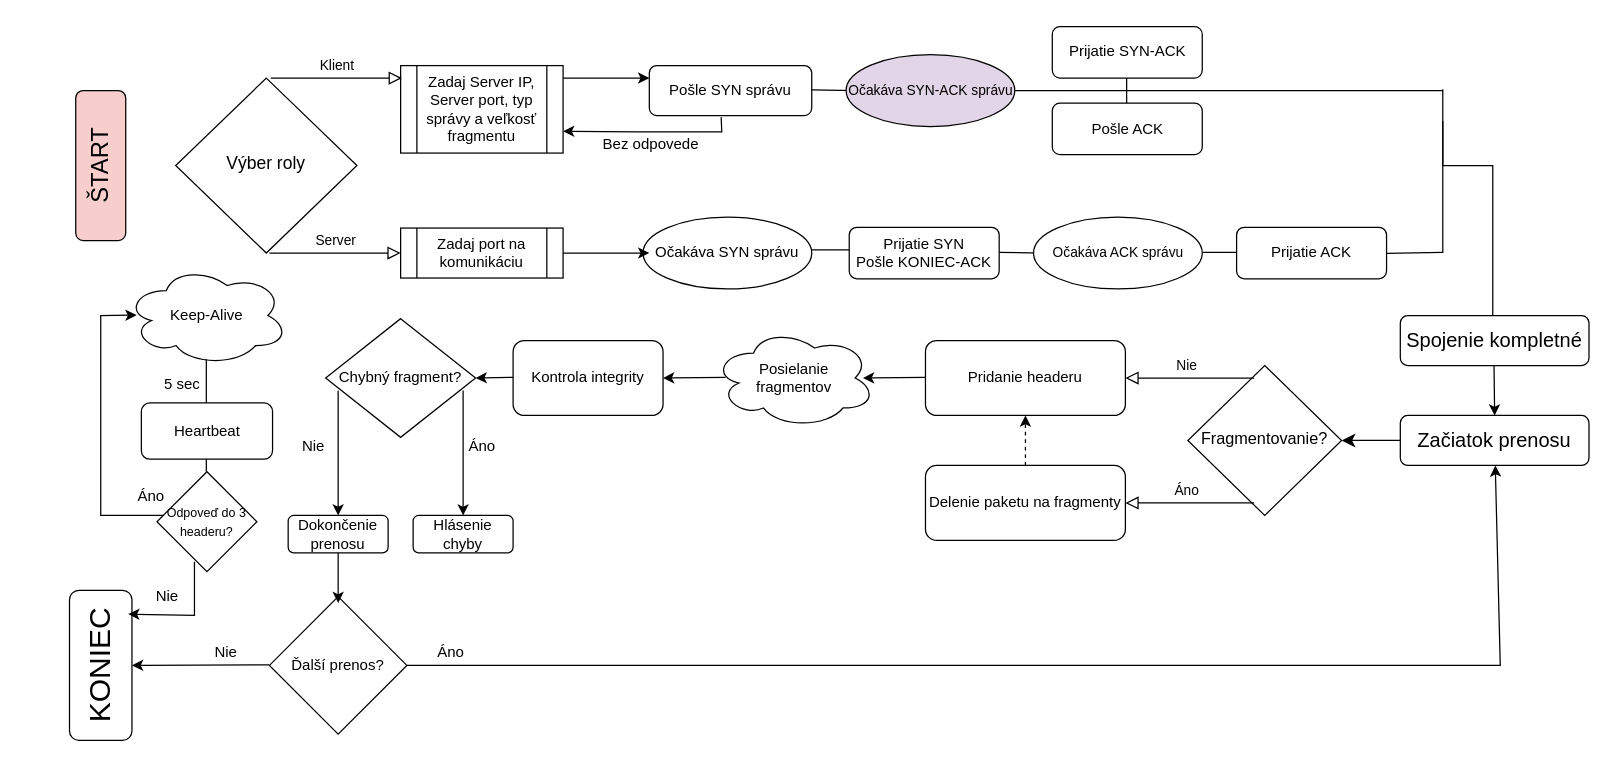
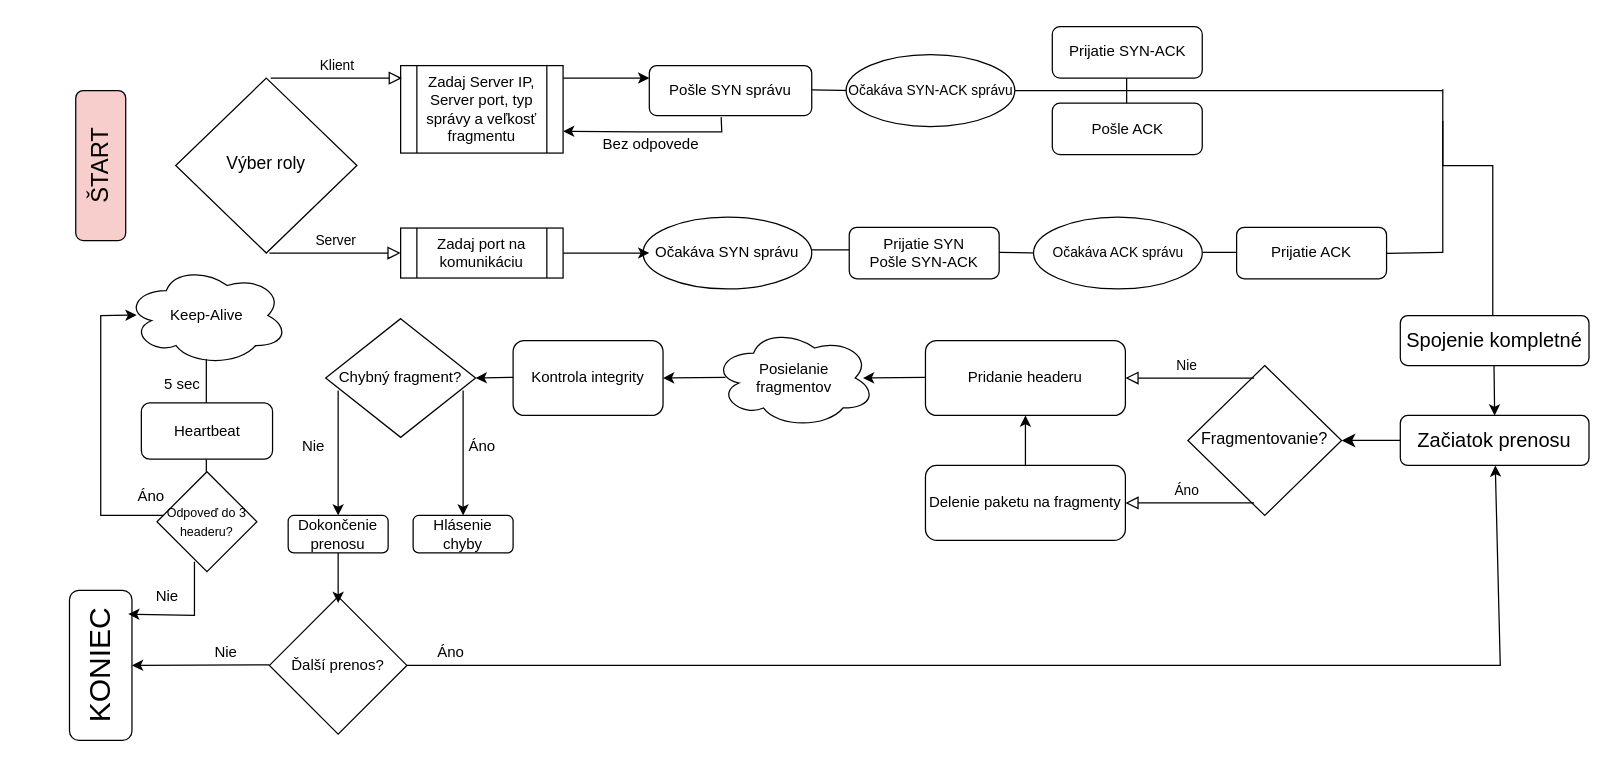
  <mxCell id="0" />
  <mxCell id="1" parent="0" />
  <mxCell id="2" value="ŠTART" style="rounded=1;whiteSpace=wrap;html=1;fontSize=19;glass=0;strokeWidth=1;shadow=0;rotation=270;fillColor=#f8cecc;" parent="1" vertex="1"><mxGeometry x="20" y="112" width="120" height="40" as="geometry" /></mxCell>
  <mxCell id="3" value="&lt;span style=&quot;font-size: 14px;&quot;&gt;Výber roly&lt;/span&gt;" style="rhombus;whiteSpace=wrap;html=1;shadow=0;fontFamily=Helvetica;fontSize=12;align=center;strokeWidth=1;spacing=6;spacingTop=-4;" parent="1" vertex="1"><mxGeometry x="140" y="62" width="145" height="140" as="geometry" /></mxCell>
  <mxCell id="4" value="Pošle SYN správu" style="rounded=1;whiteSpace=wrap;html=1;fontSize=12;glass=0;strokeWidth=1;shadow=0;" parent="1" vertex="1"><mxGeometry x="519" y="52" width="130" height="40" as="geometry" /></mxCell>
  <mxCell id="5" value="Očakáva SYN správu" style="ellipse;whiteSpace=wrap;html=1;" parent="1" vertex="1"><mxGeometry x="514" y="173.25" width="135" height="57.5" as="geometry" /></mxCell>
  <mxCell id="6" value="" style="endArrow=none;html=1;rounded=0;fontSize=12;startSize=8;endSize=8;curved=1;" parent="1" edge="1"><mxGeometry width="50" height="50" relative="1" as="geometry"><mxPoint x="649" y="71.5" as="sourcePoint" /><mxPoint x="684" y="72" as="targetPoint" /></mxGeometry></mxCell>
  <mxCell id="7" value="" style="endArrow=none;html=1;rounded=0;fontSize=12;startSize=8;endSize=8;curved=1;" parent="1" edge="1"><mxGeometry width="50" height="50" relative="1" as="geometry"><mxPoint x="649" y="199.5" as="sourcePoint" /><mxPoint x="679" y="199.5" as="targetPoint" /></mxGeometry></mxCell>
  <mxCell id="8" value="" style="endArrow=none;html=1;rounded=0;fontSize=12;startSize=8;endSize=8;curved=1;" parent="1" edge="1"><mxGeometry width="50" height="50" relative="1" as="geometry"><mxPoint x="1154" y="202" as="sourcePoint" /><mxPoint x="1154" y="71" as="targetPoint" /></mxGeometry></mxCell>
  <mxCell id="9" value="" style="edgeStyle=orthogonalEdgeStyle;rounded=0;html=1;jettySize=auto;orthogonalLoop=1;fontSize=11;endArrow=block;endFill=0;endSize=8;strokeWidth=1;shadow=0;labelBackgroundColor=none;entryX=0.528;entryY=0.25;entryDx=0;entryDy=0;entryPerimeter=0;" parent="1" target="19" edge="1"><mxGeometry y="10" relative="1" as="geometry"><mxPoint as="offset" /><mxPoint x="1154" y="96.37" as="sourcePoint" /><mxPoint x="1144" y="317" as="targetPoint" /><Array as="points"><mxPoint x="1154" y="132" /><mxPoint x="1194" y="132" /></Array></mxGeometry></mxCell>
- <mxCell id="10" value="Prijatie SYN&lt;div&gt;Pošle KONIEC-ACK&lt;/div&gt;" style="rounded=1;whiteSpace=wrap;html=1;" parent="1" vertex="1"><mxGeometry x="679" y="181.38" width="120" height="41.25" as="geometry" /></mxCell>
- <mxCell id="11" value="&lt;font style=&quot;font-size: 11px;&quot;&gt;Očakáva SYN-ACK správu&lt;/font&gt;" style="ellipse;whiteSpace=wrap;html=1;fillColor=#e1d5e7;" parent="1" vertex="1"><mxGeometry x="676.5" y="43.25" width="135" height="57.5" as="geometry" /></mxCell>
+ <mxCell id="10" value="Prijatie SYN&lt;div&gt;Pošle SYN-ACK&lt;/div&gt;" style="rounded=1;whiteSpace=wrap;html=1;" parent="1" vertex="1"><mxGeometry x="679" y="181.38" width="120" height="41.25" as="geometry" /></mxCell>
+ <mxCell id="11" value="&lt;font style=&quot;font-size: 11px;&quot;&gt;Očakáva SYN-ACK správu&lt;/font&gt;" style="ellipse;whiteSpace=wrap;html=1;" parent="1" vertex="1"><mxGeometry x="676.5" y="43.25" width="135" height="57.5" as="geometry" /></mxCell>
  <mxCell id="12" value="Prijatie SYN-ACK" style="rounded=1;whiteSpace=wrap;html=1;" parent="1" vertex="1"><mxGeometry x="841.5" y="20.75" width="120" height="41.25" as="geometry" /></mxCell>
  <mxCell id="13" value="" style="endArrow=none;html=1;rounded=0;fontSize=12;startSize=8;endSize=8;curved=1;" parent="1" edge="1"><mxGeometry width="50" height="50" relative="1" as="geometry"><mxPoint x="799" y="201.51" as="sourcePoint" /><mxPoint x="834" y="202.01" as="targetPoint" /></mxGeometry></mxCell>
  <mxCell id="14" value="&lt;font style=&quot;font-size: 11px;&quot;&gt;Očakáva ACK správu&lt;/font&gt;" style="ellipse;whiteSpace=wrap;html=1;" parent="1" vertex="1"><mxGeometry x="826.5" y="173.26" width="135" height="57.5" as="geometry" /></mxCell>
  <mxCell id="15" value="" style="endArrow=none;html=1;rounded=0;fontSize=12;startSize=8;endSize=8;curved=1;" parent="1" edge="1"><mxGeometry width="50" height="50" relative="1" as="geometry"><mxPoint x="962" y="201.51" as="sourcePoint" /><mxPoint x="994" y="201.51" as="targetPoint" /></mxGeometry></mxCell>
  <mxCell id="16" value="" style="endArrow=none;html=1;rounded=0;fontSize=12;startSize=8;endSize=8;curved=1;exitX=1;exitY=0.5;exitDx=0;exitDy=0;" parent="1" edge="1" source="11"><mxGeometry width="50" height="50" relative="1" as="geometry"><mxPoint x="1030" y="72.13" as="sourcePoint" /><mxPoint x="1154" y="72" as="targetPoint" /></mxGeometry></mxCell>
  <mxCell id="17" value="Prijatie ACK" style="rounded=1;whiteSpace=wrap;html=1;" parent="1" vertex="1"><mxGeometry x="989" y="181.38" width="120" height="41.25" as="geometry" /></mxCell>
  <mxCell id="18" value="" style="endArrow=none;html=1;rounded=0;fontSize=12;startSize=8;endSize=8;curved=1;" parent="1" edge="1"><mxGeometry width="50" height="50" relative="1" as="geometry"><mxPoint x="1109" y="202.25" as="sourcePoint" /><mxPoint x="1154" y="201.5" as="targetPoint" /></mxGeometry></mxCell>
  <mxCell id="19" value="&lt;font style=&quot;font-size: 16px;&quot;&gt;Spojenie kompletné&lt;/font&gt;" style="rounded=1;whiteSpace=wrap;html=1;" parent="1" vertex="1"><mxGeometry x="1120" y="252" width="151" height="40" as="geometry" /></mxCell>
  <mxCell id="20" value="&lt;span style=&quot;font-size: 13px;&quot;&gt;Fragmentovanie?&lt;/span&gt;" style="rhombus;whiteSpace=wrap;html=1;shadow=0;fontFamily=Helvetica;fontSize=12;align=center;strokeWidth=1;spacing=6;spacingTop=-4;" parent="1" vertex="1"><mxGeometry x="950" y="292" width="123" height="120" as="geometry" /></mxCell>
  <mxCell id="21" value="" style="endArrow=classic;html=1;rounded=0;fontSize=12;startSize=8;endSize=8;curved=1;exitX=0;exitY=0.5;exitDx=0;exitDy=0;entryX=1;entryY=0.5;entryDx=0;entryDy=0;" parent="1" edge="1" target="20" source="49"><mxGeometry width="50" height="50" relative="1" as="geometry"><mxPoint x="1109" y="341.5" as="sourcePoint" /><mxPoint x="1069" y="341.5" as="targetPoint" /></mxGeometry></mxCell>
  <mxCell id="22" value="Zadaj Server IP, Server port, typ správy a veľkosť fragmentu" style="shape=process;whiteSpace=wrap;html=1;backgroundOutline=1;" vertex="1" parent="1"><mxGeometry x="320" y="52" width="130" height="70" as="geometry" /></mxCell>
  <mxCell id="23" value="Klient" style="edgeStyle=orthogonalEdgeStyle;rounded=0;html=1;jettySize=auto;orthogonalLoop=1;fontSize=11;endArrow=block;endFill=0;endSize=8;strokeWidth=1;shadow=0;labelBackgroundColor=none;" edge="1" parent="1"><mxGeometry y="10" relative="1" as="geometry"><mxPoint as="offset" /><mxPoint x="216" y="62" as="sourcePoint" /><mxPoint x="321" y="62.01" as="targetPoint" /><Array as="points"><mxPoint x="244" y="62.01" /><mxPoint x="244" y="62.01" /></Array></mxGeometry></mxCell>
  <mxCell id="24" value="" style="endArrow=classic;html=1;rounded=0;entryX=0;entryY=0.25;entryDx=0;entryDy=0;" edge="1" parent="1" target="4"><mxGeometry width="50" height="50" relative="1" as="geometry"><mxPoint x="450" y="62" as="sourcePoint" /><mxPoint x="500" y="12" as="targetPoint" /></mxGeometry></mxCell>
  <mxCell id="25" value="Server" style="edgeStyle=orthogonalEdgeStyle;rounded=0;html=1;jettySize=auto;orthogonalLoop=1;fontSize=11;endArrow=block;endFill=0;endSize=8;strokeWidth=1;shadow=0;labelBackgroundColor=none;" edge="1" parent="1"><mxGeometry y="10" relative="1" as="geometry"><mxPoint as="offset" /><mxPoint x="215" y="202" as="sourcePoint" /><mxPoint x="320" y="202.01" as="targetPoint" /><Array as="points"><mxPoint x="243" y="202.01" /><mxPoint x="243" y="202.01" /></Array></mxGeometry></mxCell>
  <mxCell id="26" value="Zadaj port na komunikáciu" style="shape=process;whiteSpace=wrap;html=1;backgroundOutline=1;" vertex="1" parent="1"><mxGeometry x="320" y="182" width="130" height="40" as="geometry" /></mxCell>
  <mxCell id="27" value="" style="endArrow=classic;html=1;rounded=0;entryX=0;entryY=0.25;entryDx=0;entryDy=0;" edge="1" parent="1"><mxGeometry width="50" height="50" relative="1" as="geometry"><mxPoint x="450" y="202" as="sourcePoint" /><mxPoint x="519" y="202" as="targetPoint" /></mxGeometry></mxCell>
  <mxCell id="28" value="&lt;div&gt;Pošle ACK&lt;/div&gt;" style="rounded=1;whiteSpace=wrap;html=1;" vertex="1" parent="1"><mxGeometry x="841.5" y="82" width="120" height="41.25" as="geometry" /></mxCell>
  <mxCell id="29" value="" style="endArrow=none;html=1;rounded=0;" edge="1" parent="1"><mxGeometry width="50" height="50" relative="1" as="geometry"><mxPoint x="901" y="82" as="sourcePoint" /><mxPoint x="901" y="62" as="targetPoint" /></mxGeometry></mxCell>
  <mxCell id="30" value="" style="endArrow=classic;html=1;rounded=0;entryX=1;entryY=0.75;entryDx=0;entryDy=0;" edge="1" parent="1" target="22"><mxGeometry width="50" height="50" relative="1" as="geometry"><mxPoint x="576.5" y="93.25" as="sourcePoint" /><mxPoint x="510" y="93.25" as="targetPoint" /><Array as="points"><mxPoint x="577" y="105" /><mxPoint x="510" y="105" /></Array></mxGeometry></mxCell>
  <mxCell id="31" value="Bez odpovede" style="text;html=1;align=center;verticalAlign=middle;resizable=0;points=[];autosize=1;strokeColor=none;fillColor=none;" vertex="1" parent="1"><mxGeometry x="470" y="100" width="100" height="30" as="geometry" /></mxCell>
  <mxCell id="32" value="Delenie paketu na fragmenty" style="rounded=1;whiteSpace=wrap;html=1;" vertex="1" parent="1"><mxGeometry x="740" y="372" width="160" height="60" as="geometry" /></mxCell>
  <mxCell id="33" value="Posielanie&lt;div&gt;fragmentov&lt;/div&gt;" style="ellipse;shape=cloud;whiteSpace=wrap;html=1;" vertex="1" parent="1"><mxGeometry x="570" y="262" width="130" height="80" as="geometry" /></mxCell>
  <mxCell id="34" value="Nie" style="edgeStyle=orthogonalEdgeStyle;rounded=0;html=1;jettySize=auto;orthogonalLoop=1;fontSize=11;endArrow=block;endFill=0;endSize=8;strokeWidth=1;shadow=0;labelBackgroundColor=none;" edge="1" parent="1"><mxGeometry x="0.048" y="-10" relative="1" as="geometry"><mxPoint as="offset" /><mxPoint x="1003" y="302" as="sourcePoint" /><mxPoint x="900" y="302.01" as="targetPoint" /><Array as="points"><mxPoint x="977" y="302.01" /><mxPoint x="977" y="302.01" /></Array></mxGeometry></mxCell>
  <mxCell id="35" value="Áno" style="edgeStyle=orthogonalEdgeStyle;rounded=0;html=1;jettySize=auto;orthogonalLoop=1;fontSize=11;endArrow=block;endFill=0;endSize=8;strokeWidth=1;shadow=0;labelBackgroundColor=none;" edge="1" parent="1"><mxGeometry x="0.048" y="-10" relative="1" as="geometry"><mxPoint as="offset" /><mxPoint x="1003" y="402" as="sourcePoint" /><mxPoint x="900" y="402.01" as="targetPoint" /><Array as="points"><mxPoint x="977" y="402.01" /><mxPoint x="977" y="402.01" /></Array></mxGeometry></mxCell>
  <mxCell id="36" value="Pridanie headeru" style="rounded=1;whiteSpace=wrap;html=1;" vertex="1" parent="1"><mxGeometry x="740" y="272" width="160" height="60" as="geometry" /></mxCell>
- <mxCell id="37" value="" style="endArrow=classic;html=1;rounded=0;entryX=0.5;entryY=1;entryDx=0;entryDy=0;exitX=0.5;exitY=0;exitDx=0;exitDy=0;dashed=1;" edge="1" parent="1" source="32" target="36"><mxGeometry width="50" height="50" relative="1" as="geometry"><mxPoint x="811.5" y="372" as="sourcePoint" /><mxPoint x="861.5" y="322" as="targetPoint" /></mxGeometry></mxCell>
+ <mxCell id="37" value="" style="endArrow=classic;html=1;rounded=0;entryX=0.5;entryY=1;entryDx=0;entryDy=0;exitX=0.5;exitY=0;exitDx=0;exitDy=0;" edge="1" parent="1" source="32" target="36"><mxGeometry width="50" height="50" relative="1" as="geometry"><mxPoint x="811.5" y="372" as="sourcePoint" /><mxPoint x="861.5" y="322" as="targetPoint" /></mxGeometry></mxCell>
  <mxCell id="38" value="" style="endArrow=classic;html=1;rounded=0;" edge="1" parent="1"><mxGeometry width="50" height="50" relative="1" as="geometry"><mxPoint x="740" y="301.5" as="sourcePoint" /><mxPoint x="690" y="302" as="targetPoint" /></mxGeometry></mxCell>
  <mxCell id="39" value="Kontrola integrity" style="rounded=1;whiteSpace=wrap;html=1;" vertex="1" parent="1"><mxGeometry x="410" y="272" width="120" height="60" as="geometry" /></mxCell>
  <mxCell id="40" value="" style="endArrow=classic;html=1;rounded=0;" edge="1" parent="1"><mxGeometry width="50" height="50" relative="1" as="geometry"><mxPoint x="580" y="301.5" as="sourcePoint" /><mxPoint x="530" y="302" as="targetPoint" /></mxGeometry></mxCell>
  <mxCell id="41" value="Chybný fragment?" style="rhombus;whiteSpace=wrap;html=1;" vertex="1" parent="1"><mxGeometry x="260" y="254.5" width="120" height="95" as="geometry" /></mxCell>
  <mxCell id="42" value="" style="endArrow=classic;html=1;rounded=0;" edge="1" parent="1"><mxGeometry width="50" height="50" relative="1" as="geometry"><mxPoint x="410" y="301.5" as="sourcePoint" /><mxPoint x="380" y="302" as="targetPoint" /></mxGeometry></mxCell>
  <mxCell id="43" value="" style="endArrow=classic;html=1;rounded=0;" edge="1" parent="1"><mxGeometry width="50" height="50" relative="1" as="geometry"><mxPoint x="270" y="312" as="sourcePoint" /><mxPoint x="270" y="412" as="targetPoint" /></mxGeometry></mxCell>
  <mxCell id="44" value="" style="endArrow=classic;html=1;rounded=0;" edge="1" parent="1"><mxGeometry width="50" height="50" relative="1" as="geometry"><mxPoint x="370" y="312" as="sourcePoint" /><mxPoint x="370" y="412" as="targetPoint" /></mxGeometry></mxCell>
  <mxCell id="45" value="Áno" style="text;html=1;align=center;verticalAlign=middle;resizable=0;points=[];autosize=1;strokeColor=none;fillColor=none;" vertex="1" parent="1"><mxGeometry x="365" y="342" width="40" height="30" as="geometry" /></mxCell>
  <mxCell id="46" value="Nie" style="text;html=1;align=center;verticalAlign=middle;resizable=0;points=[];autosize=1;strokeColor=none;fillColor=none;" vertex="1" parent="1"><mxGeometry x="230" y="342" width="40" height="30" as="geometry" /></mxCell>
  <mxCell id="47" value="Hlásenie chyby" style="rounded=1;whiteSpace=wrap;html=1;" vertex="1" parent="1"><mxGeometry x="330" y="412" width="80" height="30" as="geometry" /></mxCell>
  <mxCell id="48" value="Dokončenie prenosu" style="rounded=1;whiteSpace=wrap;html=1;" vertex="1" parent="1"><mxGeometry x="230" y="412" width="80" height="30" as="geometry" /></mxCell>
  <mxCell id="49" value="&lt;span style=&quot;font-size: 16px;&quot;&gt;Začiatok prenosu&lt;/span&gt;" style="rounded=1;whiteSpace=wrap;html=1;" vertex="1" parent="1"><mxGeometry x="1120" y="332" width="151" height="40" as="geometry" /></mxCell>
  <mxCell id="50" value="" style="endArrow=classic;html=1;rounded=0;entryX=0.5;entryY=0;entryDx=0;entryDy=0;" edge="1" parent="1" target="49"><mxGeometry width="50" height="50" relative="1" as="geometry"><mxPoint x="1195" y="292" as="sourcePoint" /><mxPoint x="1195" y="322" as="targetPoint" /></mxGeometry></mxCell>
  <mxCell id="51" value="Keep-Alive" style="ellipse;shape=cloud;whiteSpace=wrap;html=1;" vertex="1" parent="1"><mxGeometry y="212" width="130" height="80" as="geometry" x="100" /></mxCell>
  <mxCell id="52" value="Ďalší prenos?" style="rhombus;whiteSpace=wrap;html=1;" vertex="1" parent="1"><mxGeometry x="215" y="477" width="110" height="110" as="geometry" /></mxCell>
  <mxCell id="53" value="" style="endArrow=classic;html=1;rounded=0;" edge="1" parent="1"><mxGeometry width="50" height="50" relative="1" as="geometry"><mxPoint x="270" y="442" as="sourcePoint" /><mxPoint x="270" y="482" as="targetPoint" /></mxGeometry></mxCell>
  <mxCell id="54" value="" style="endArrow=classic;html=1;rounded=0;" edge="1" parent="1"><mxGeometry width="50" height="50" relative="1" as="geometry"><mxPoint x="325" y="532" as="sourcePoint" /><mxPoint x="1196" y="372" as="targetPoint" /><Array as="points"><mxPoint x="1200" y="532" /></Array></mxGeometry></mxCell>
  <mxCell id="55" value="Áno" style="text;html=1;align=center;verticalAlign=middle;resizable=0;points=[];autosize=1;strokeColor=none;fillColor=none;" vertex="1" parent="1"><mxGeometry x="340" y="507" width="40" height="30" as="geometry" /></mxCell>
  <mxCell id="56" value="" style="endArrow=classic;html=1;rounded=0;entryX=0.5;entryY=1;entryDx=0;entryDy=0;" edge="1" parent="1" target="57"><mxGeometry width="50" height="50" relative="1" as="geometry"><mxPoint x="215" y="531.5" as="sourcePoint" /><mxPoint x="85" y="531.5" as="targetPoint" /></mxGeometry></mxCell>
  <mxCell id="57" value="&lt;span style=&quot;font-size: 24px;&quot;&gt;KONIEC&lt;/span&gt;" style="rounded=1;whiteSpace=wrap;html=1;rotation=270;" vertex="1" parent="1"><mxGeometry x="20" y="507" width="120" height="50" as="geometry" /></mxCell>
  <mxCell id="58" value="Nie" style="text;html=1;align=center;verticalAlign=middle;resizable=0;points=[];autosize=1;strokeColor=none;fillColor=none;" vertex="1" parent="1"><mxGeometry x="160" y="507" width="40" height="30" as="geometry" /></mxCell>
  <mxCell id="59" value="" style="endArrow=none;html=1;rounded=0;" edge="1" parent="1"><mxGeometry width="50" height="50" relative="1" as="geometry"><mxPoint x="164.5" y="322" as="sourcePoint" /><mxPoint x="164.5" y="287" as="targetPoint" /></mxGeometry></mxCell>
  <mxCell id="60" value="Heartbeat" style="rounded=1;whiteSpace=wrap;html=1;" vertex="1" parent="1"><mxGeometry x="112.5" y="322" width="105" height="45" as="geometry" /></mxCell>
  <mxCell id="61" value="&lt;font style=&quot;font-size: 10px;&quot;&gt;Odpoveď do 3 headeru?&lt;/font&gt;" style="rhombus;whiteSpace=wrap;html=1;" vertex="1" parent="1"><mxGeometry x="125" y="377" width="80" height="80" as="geometry" /></mxCell>
  <mxCell id="62" value="5 sec" style="text;html=1;align=center;verticalAlign=middle;resizable=0;points=[];autosize=1;strokeColor=none;fillColor=none;" vertex="1" parent="1"><mxGeometry x="120" y="292" width="50" height="30" as="geometry" /></mxCell>
  <mxCell id="63" value="Áno" style="text;html=1;align=center;verticalAlign=middle;resizable=0;points=[];autosize=1;strokeColor=none;fillColor=none;" vertex="1" parent="1"><mxGeometry y="382" width="40" height="30" as="geometry" x="100" /></mxCell>
  <mxCell id="64" value="" style="endArrow=none;html=1;rounded=0;" edge="1" parent="1"><mxGeometry width="50" height="50" relative="1" as="geometry"><mxPoint x="164.5" y="377" as="sourcePoint" /><mxPoint x="164.5" y="367" as="targetPoint" /></mxGeometry></mxCell>
  <mxCell id="65" value="" style="endArrow=classic;html=1;rounded=0;entryX=0.067;entryY=0.496;entryDx=0;entryDy=0;entryPerimeter=0;" edge="1" parent="1" target="51"><mxGeometry width="50" height="50" relative="1" as="geometry"><mxPoint x="130" y="412" as="sourcePoint" /><mxPoint x="80" y="242" as="targetPoint" /><Array as="points"><mxPoint x="80" y="412" /><mxPoint x="80" y="252" /></Array></mxGeometry></mxCell>
  <mxCell id="66" value="" style="endArrow=classic;html=1;rounded=0;entryX=0.842;entryY=0.94;entryDx=0;entryDy=0;entryPerimeter=0;" edge="1" parent="1" target="57"><mxGeometry width="50" height="50" relative="1" as="geometry"><mxPoint x="155" y="449" as="sourcePoint" /><mxPoint x="125" y="492" as="targetPoint" /><Array as="points"><mxPoint x="155" y="492" /></Array></mxGeometry></mxCell>
  <mxCell id="67" value="Nie" style="text;html=1;align=center;verticalAlign=middle;resizable=0;points=[];autosize=1;strokeColor=none;fillColor=none;" vertex="1" parent="1"><mxGeometry x="112.5" y="462" width="40" height="30" as="geometry" /></mxCell>
